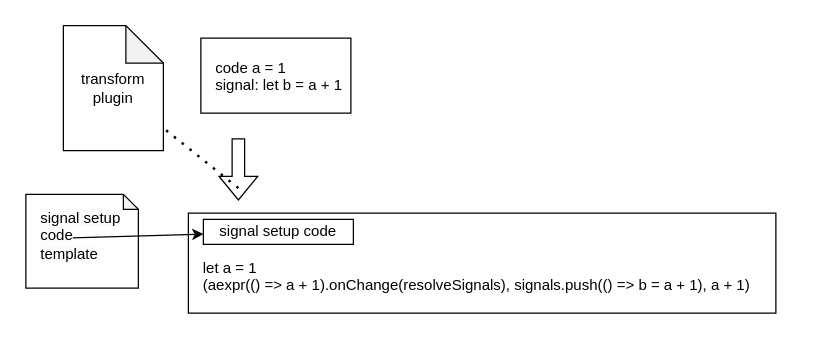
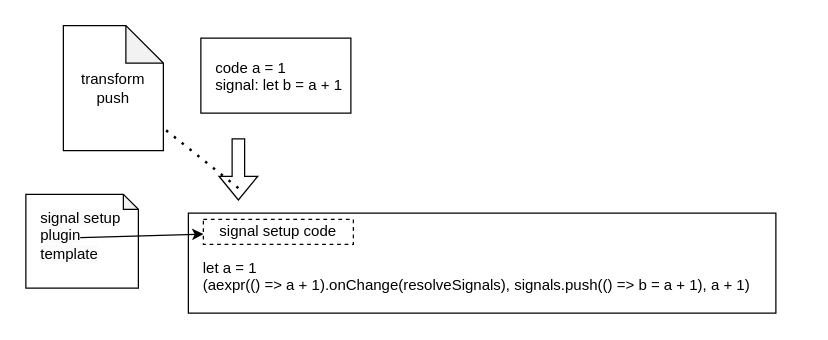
  <mxCell id="0" />
  <mxCell id="1" parent="0" />
  <mxCell id="2" value="" style="rounded=0;whiteSpace=wrap;html=1;" vertex="1" parent="1"><mxGeometry x="160" y="30" width="120" height="60" as="geometry" /></mxCell>
  <mxCell id="3" value="code a = 1&#10;signal: let b = a + 1" style="text;whiteSpace=wrap;" vertex="1" parent="1"><mxGeometry x="170" y="40" width="130" height="50" as="geometry" /></mxCell>
  <mxCell id="4" value="" style="rounded=0;whiteSpace=wrap;html=1;" vertex="1" parent="1"><mxGeometry x="150" y="170" width="470" height="80" as="geometry" /></mxCell>
  <mxCell id="5" value="let a = 1&#10;(aexpr(() =&gt; a + 1).onChange(resolveSignals), signals.push(() =&gt; b = a + 1), a + 1)&#10;" style="text;whiteSpace=wrap;" vertex="1" parent="1"><mxGeometry x="160" y="200" width="480" height="50" as="geometry" /></mxCell>
  <mxCell id="6" value="" style="shape=flexArrow;endArrow=classic;html=1;rounded=0;" edge="1" parent="1"><mxGeometry width="50" height="50" relative="1" as="geometry"><mxPoint x="190" y="110" as="sourcePoint" /><mxPoint x="190" y="160" as="targetPoint" /></mxGeometry></mxCell>
- <mxCell id="7" value="signal setup code" style="rounded=0;whiteSpace=wrap;html=1;" vertex="1" parent="1"><mxGeometry x="162" y="175" width="120" height="20" as="geometry" /></mxCell>
+ <mxCell id="7" value="signal setup code" style="rounded=0;whiteSpace=wrap;html=1;dashed=1;" vertex="1" parent="1"><mxGeometry x="162" y="175" width="120" height="20" as="geometry" /></mxCell>
  <mxCell id="8" value="" style="shape=note;whiteSpace=wrap;html=1;backgroundOutline=1;darkOpacity=0.05;size=12;" vertex="1" parent="1"><mxGeometry x="20" y="155" width="90" height="75" as="geometry" /></mxCell>
  <mxCell id="9" value="" style="endArrow=classic;html=1;rounded=0;" edge="1" parent="1" target="7"><mxGeometry width="50" height="50" relative="1" as="geometry"><mxPoint x="50" y="190" as="sourcePoint" /><mxPoint x="100" y="140" as="targetPoint" /></mxGeometry></mxCell>
- <mxCell id="10" value="&lt;span style=&quot;color: rgb(0, 0, 0); font-family: Helvetica; font-size: 12px; font-style: normal; font-variant-ligatures: normal; font-variant-caps: normal; font-weight: 400; letter-spacing: normal; orphans: 2; text-align: center; text-indent: 0px; text-transform: none; widows: 2; word-spacing: 0px; -webkit-text-stroke-width: 0px; background-color: rgb(251, 251, 251); text-decoration-thickness: initial; text-decoration-style: initial; text-decoration-color: initial; float: none; display: inline !important;&quot;&gt;signal setup code template&lt;/span&gt;" style="text;whiteSpace=wrap;html=1;" vertex="1" parent="1"><mxGeometry x="30" y="160" width="70" height="50" as="geometry" /></mxCell>
- <mxCell id="11" value="transform plugin" style="shape=note;whiteSpace=wrap;html=1;backgroundOutline=1;darkOpacity=0.05;" vertex="1" parent="1"><mxGeometry x="50" y="20" width="80" height="100" as="geometry" /></mxCell>
+ <mxCell id="10" value="&lt;span style=&quot;color: rgb(0, 0, 0); font-family: Helvetica; font-size: 12px; font-style: normal; font-variant-ligatures: normal; font-variant-caps: normal; font-weight: 400; letter-spacing: normal; orphans: 2; text-align: center; text-indent: 0px; text-transform: none; widows: 2; word-spacing: 0px; -webkit-text-stroke-width: 0px; background-color: rgb(251, 251, 251); text-decoration-thickness: initial; text-decoration-style: initial; text-decoration-color: initial; float: none; display: inline !important;&quot;&gt;signal setup plugin template&lt;/span&gt;" style="text;whiteSpace=wrap;html=1;" vertex="1" parent="1"><mxGeometry x="30" y="160" width="70" height="50" as="geometry" /></mxCell>
+ <mxCell id="11" value="transform push" style="shape=note;whiteSpace=wrap;html=1;backgroundOutline=1;darkOpacity=0.05;" vertex="1" parent="1"><mxGeometry x="50" y="20" width="80" height="100" as="geometry" /></mxCell>
  <mxCell id="12" value="" style="endArrow=none;dashed=1;html=1;dashPattern=1 3;strokeWidth=2;rounded=0;" edge="1" parent="1" target="11"><mxGeometry width="50" height="50" relative="1" as="geometry"><mxPoint x="190" y="150" as="sourcePoint" /><mxPoint x="290" y="40" as="targetPoint" /></mxGeometry></mxCell>
